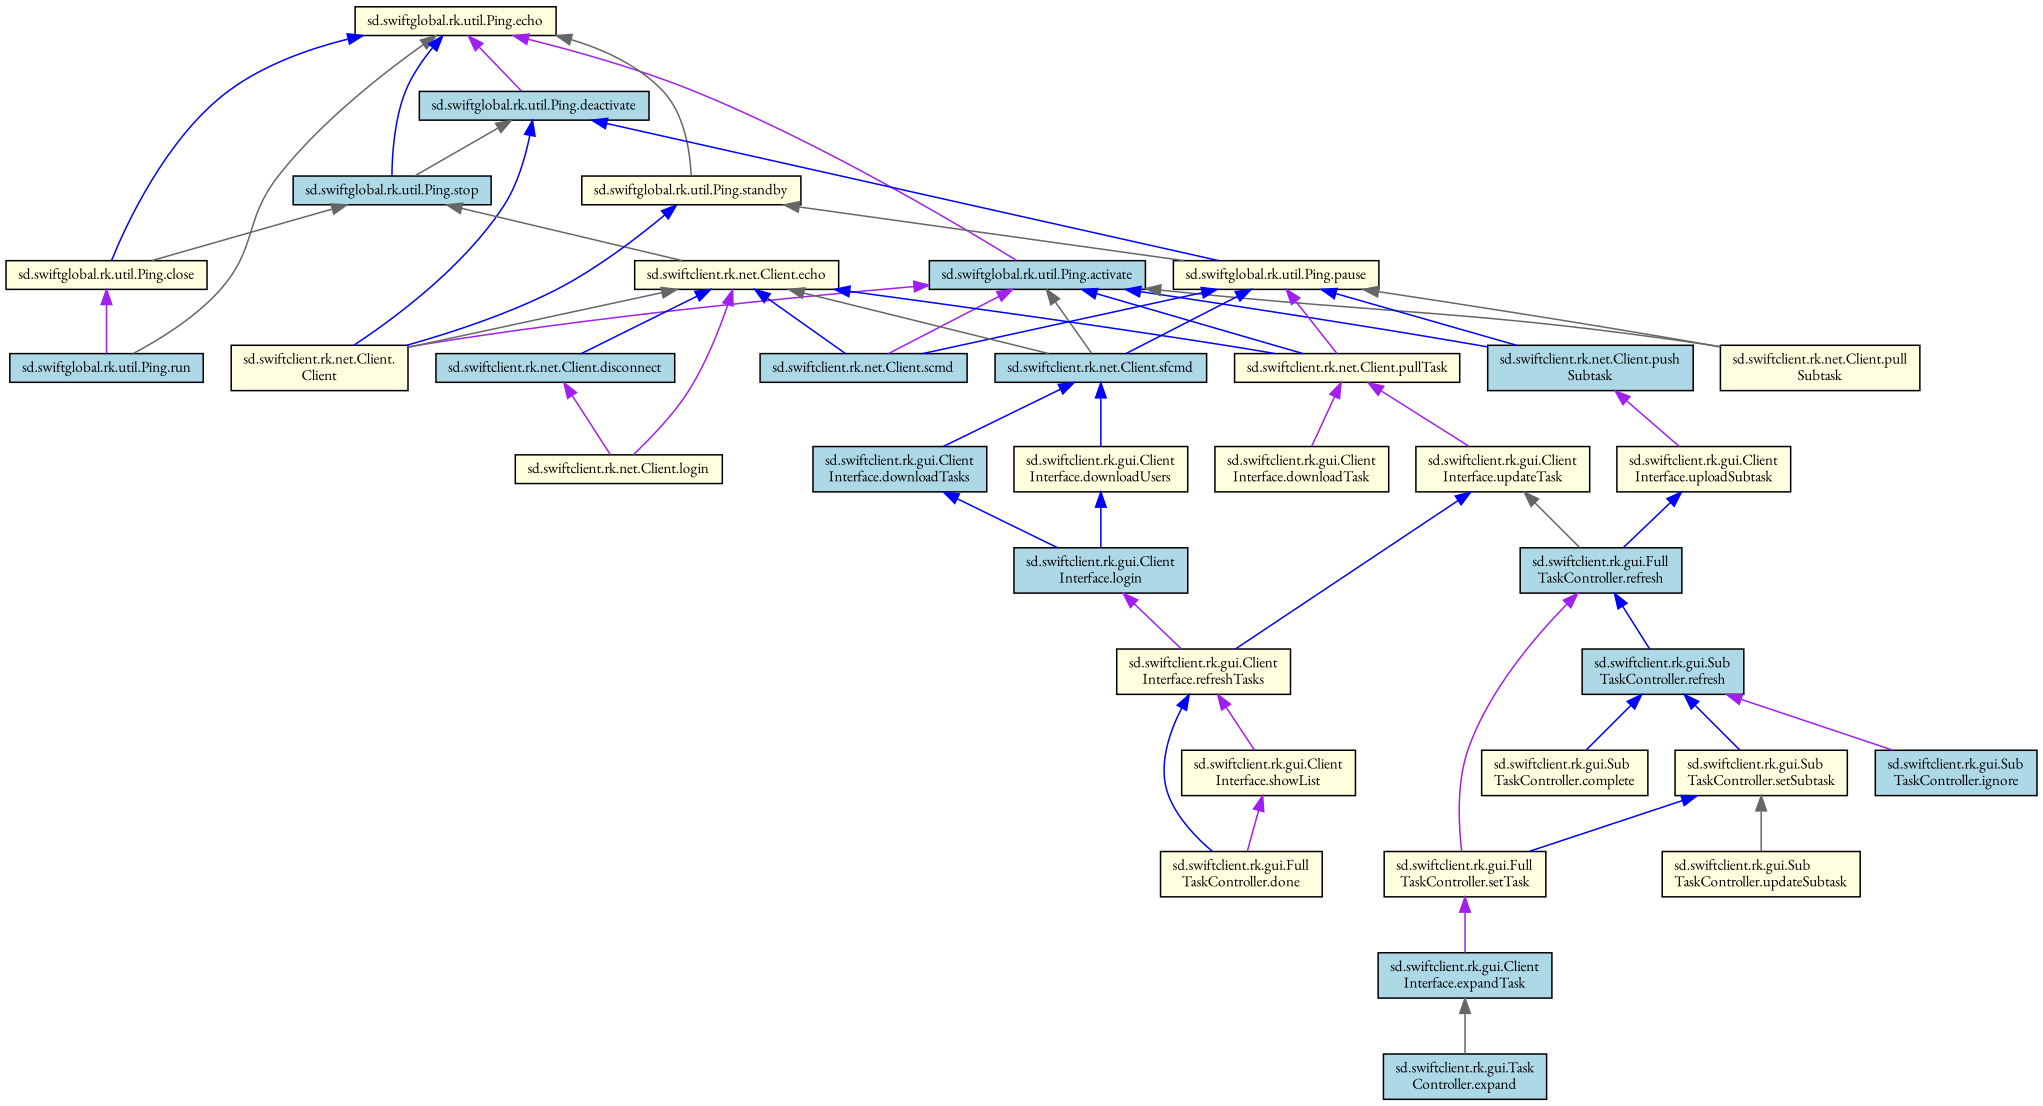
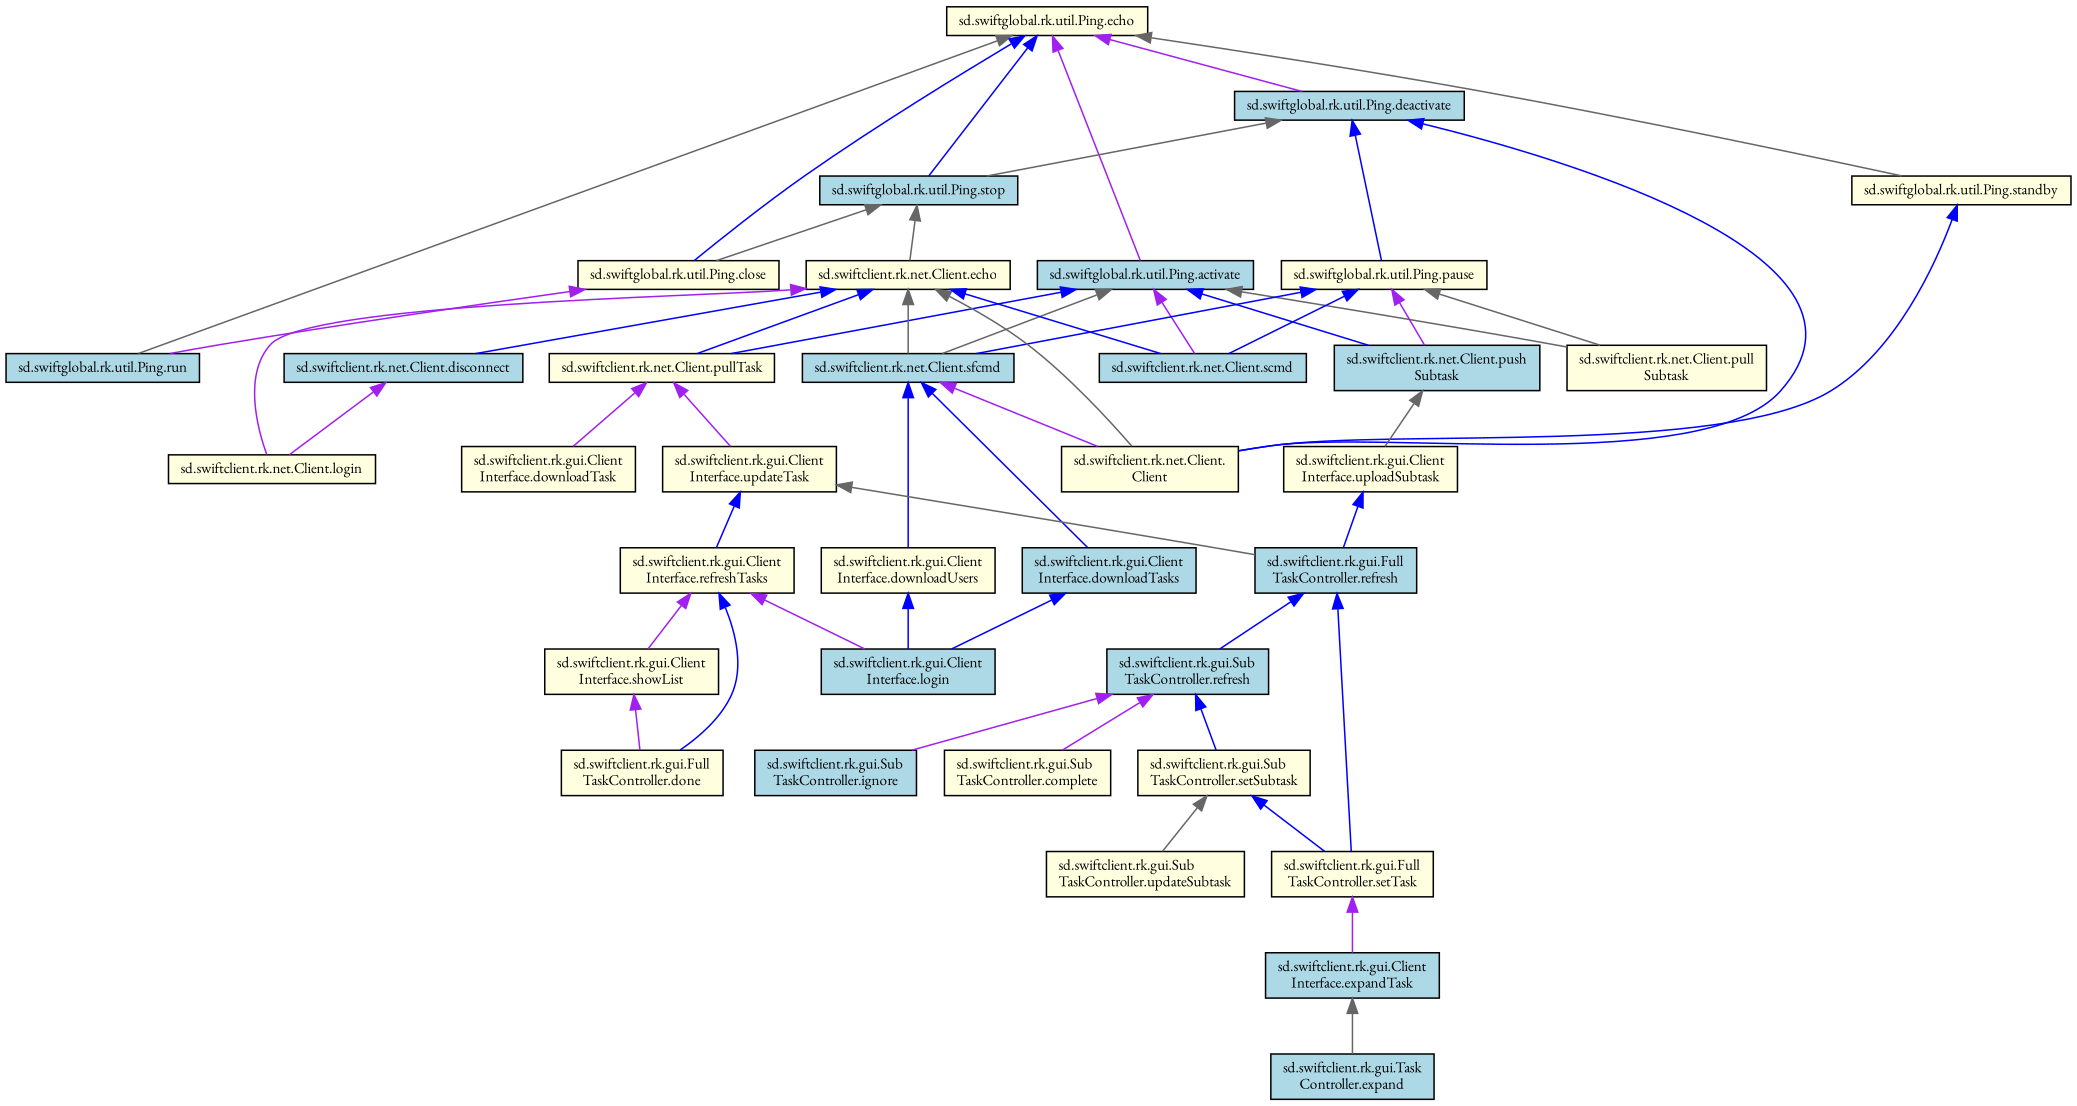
  digraph {
    fontname="EB Garamond"
    rankdir=TB
    node [color=black fillcolor=lightyellow fontname="EB Garamond" fontsize=10 shape=record style=filled]
    edge [color=blue dir=back fontname="EB Garamond" fontsize=10 labelfontname=Helvetica labelfontsize=10 style=solid]
    n1 [fontcolor=black height=0.2 label="sd.swiftglobal.rk.util.Ping.echo" width=0.4]
    n2 [fillcolor=lightblue height=0.2 label="sd.swiftglobal.rk.util.Ping.run" width=0.4]
    n3 [fillcolor=lightblue height=0.2 label="sd.swiftglobal.rk.util.Ping.deactivate" width=0.4]
    n4 [fillcolor=lightblue height=0.2 label="sd.swiftglobal.rk.util.Ping.stop" width=0.4]
    n5 [height=0.2 label="sd.swiftglobal.rk.util.Ping.close" width=0.4]
    n6 [fillcolor=lightblue height=0.2 label="sd.swiftglobal.rk.util.Ping.activate" width=0.4]
    n7 [height=0.2 label="sd.swiftglobal.rk.util.Ping.standby" width=0.4]
    n8 [height=0.2 label="sd.swiftclient.rk.net.Client.\lClient" width=0.4]
    n9 [height=0.2 label="sd.swiftglobal.rk.util.Ping.pause" width=0.4]
    n10 [height=0.2 label="sd.swiftclient.rk.net.Client.echo" width=0.4]
    n11 [fillcolor=lightblue height=0.2 label="sd.swiftclient.rk.net.Client.scmd" width=0.4]
    n12 [fillcolor=lightblue height=0.2 label="sd.swiftclient.rk.net.Client.sfcmd" width=0.4]
    n13 [fillcolor=lightblue height=0.2 label="sd.swiftclient.rk.net.Client.push\lSubtask" width=0.4]
    n14 [height=0.2 label="sd.swiftclient.rk.net.Client.pull\lSubtask" width=0.4]
    n15 [height=0.2 label="sd.swiftclient.rk.net.Client.pullTask" width=0.4]
    n16 [fillcolor=lightblue height=0.2 label="sd.swiftclient.rk.gui.Client\lInterface.downloadTasks" width=0.4]
    n17 [height=0.2 label="sd.swiftclient.rk.gui.Client\lInterface.downloadUsers" width=0.4]
    n18 [height=0.2 label="sd.swiftclient.rk.gui.Client\lInterface.uploadSubtask" width=0.4]
    n19 [height=0.2 label="sd.swiftclient.rk.gui.Client\lInterface.updateTask" width=0.4]
    n20 [height=0.2 label="sd.swiftclient.rk.gui.Client\lInterface.downloadTask" width=0.4]
    n21 [fillcolor=lightblue height=0.2 label="sd.swiftclient.rk.net.Client.disconnect" width=0.4]
    n22 [height=0.2 label="sd.swiftclient.rk.net.Client.login" width=0.4]
    n23 [fillcolor=lightblue height=0.2 label="sd.swiftclient.rk.gui.Client\lInterface.login" width=0.4]
    n24 [fillcolor=lightblue height=0.2 label="sd.swiftclient.rk.gui.Full\lTaskController.refresh" width=0.4]
    n25 [height=0.2 label="sd.swiftclient.rk.gui.Full\lTaskController.setTask" width=0.4]
    n26 [fillcolor=lightblue height=0.2 label="sd.swiftclient.rk.gui.Sub\lTaskController.refresh" width=0.4]
    n27 [fillcolor=lightblue height=0.2 label="sd.swiftclient.rk.gui.Client\lInterface.expandTask" width=0.4]
    n28 [height=0.2 label="sd.swiftclient.rk.gui.Sub\lTaskController.setSubtask" width=0.4]
    n29 [fillcolor=lightblue height=0.2 label="sd.swiftclient.rk.gui.Sub\lTaskController.ignore" width=0.4]
    n30 [height=0.2 label="sd.swiftclient.rk.gui.Sub\lTaskController.complete" width=0.4]
    n31 [fillcolor=lightblue height=0.2 label="sd.swiftclient.rk.gui.Task\lController.expand" width=0.4]
    n32 [height=0.2 label="sd.swiftclient.rk.gui.Sub\lTaskController.updateSubtask" width=0.4]
    n33 [height=0.2 label="sd.swiftclient.rk.gui.Client\lInterface.refreshTasks" width=0.4]
    n34 [height=0.2 label="sd.swiftclient.rk.gui.Client\lInterface.showList" width=0.4]
    n35 [height=0.2 label="sd.swiftclient.rk.gui.Full\lTaskController.done" width=0.4]
    n1 -> n2 [color=gray40]
    n1 -> n3 [color=purple]
    n1 -> n4
    n1 -> n5
    n1 -> n6 [color=purple]
    n1 -> n7 [color=gray40]
    n3 -> n4 [color=gray40]
    n3 -> n8
    n3 -> n9
    n4 -> n5 [color=gray40]
    n4 -> n10 [color=gray40]
    n5 -> n2 [color=purple]
-   n6 -> n8 [color=purple]
+   n12 -> n8 [color=purple]
    n6 -> n11 [color=purple]
    n6 -> n12 [color=gray40]
    n6 -> n13
    n6 -> n14 [color=gray40]
    n6 -> n15
    n7 -> n8
-   n7 -> n9 [color=gray40]
    n9 -> n11
    n9 -> n12
-   n9 -> n13
+   n9 -> n13 [color=purple]
    n9 -> n14 [color=gray40]
-   n9 -> n15 [color=purple]
    n10 -> n8 [color=gray40]
    n10 -> n11
    n10 -> n12 [color=gray40]
    n10 -> n15
    n10 -> n21
    n10 -> n22 [color=purple]
    n12 -> n16
    n12 -> n17
-   n13 -> n18 [color=purple]
+   n13 -> n18 [color=gray40]
    n15 -> n19 [color=purple]
    n15 -> n20 [color=purple]
    n16 -> n23
    n17 -> n23
    n18 -> n24
    n19 -> n24 [color=gray40]
    n19 -> n33
    n21 -> n22 [color=purple]
-   n24 -> n25 [color=purple]
+   n24 -> n25
    n24 -> n26
    n25 -> n27 [color=purple]
    n26 -> n28
    n26 -> n29 [color=purple]
-   n26 -> n30
+   n26 -> n30 [color=purple]
    n27 -> n31 [color=gray40]
    n28 -> n25
    n28 -> n32 [color=gray40]
-   n23 -> n33 [color=purple]
+   n33 -> n23 [color=purple]
    n33 -> n34 [color=purple]
    n33 -> n35
    n34 -> n35 [color=purple]
  }
